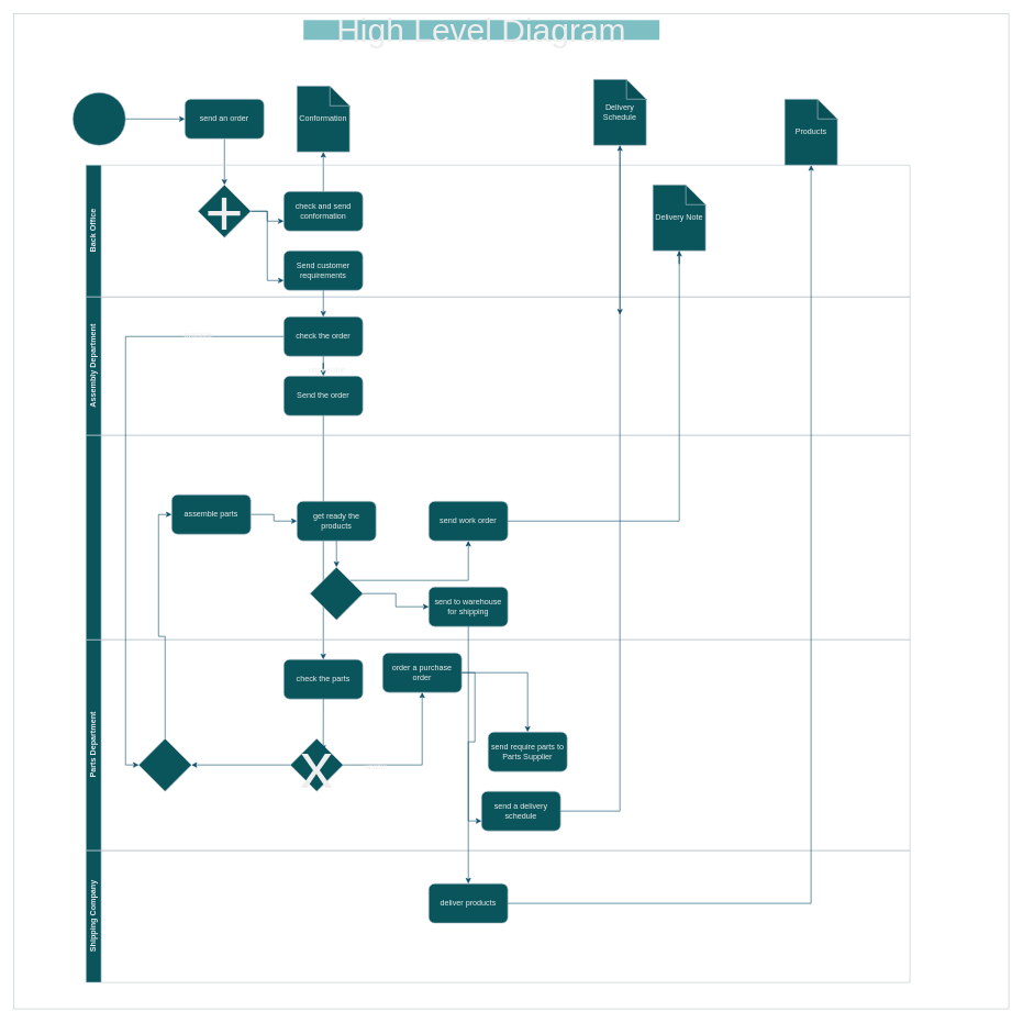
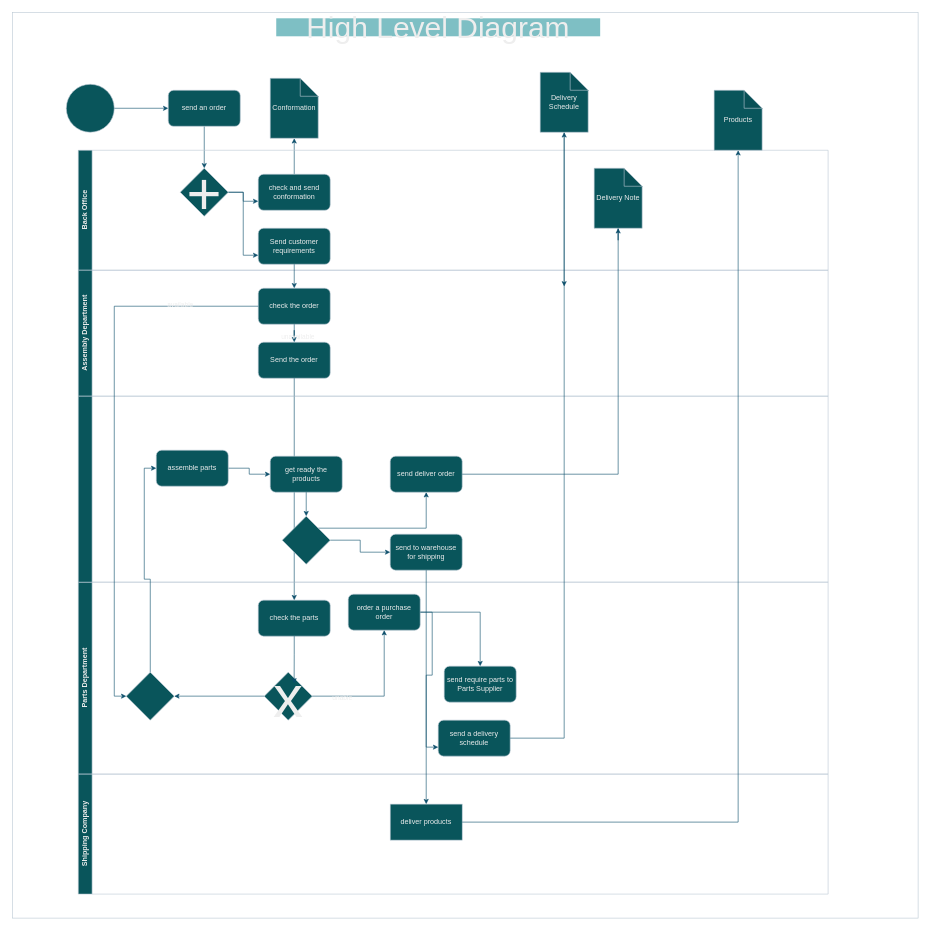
  <mxCell id="0" />
  <mxCell id="1" parent="0" />
  <mxCell id="2" value="" style="whiteSpace=wrap;html=1;aspect=fixed;labelBackgroundColor=none;fillColor=none;strokeColor=#BAC8D3;fontColor=#EEEEEE;" vertex="1" parent="1"><mxGeometry x="20" y="20" width="1510" height="1510" as="geometry" /></mxCell>
  <mxCell id="3" style="edgeStyle=orthogonalEdgeStyle;rounded=0;orthogonalLoop=1;jettySize=auto;html=1;labelBackgroundColor=none;fontColor=default;strokeColor=#0B4D6A;" edge="1" parent="1" source="4" target="6"><mxGeometry relative="1" as="geometry" /></mxCell>
  <mxCell id="4" value="" style="ellipse;whiteSpace=wrap;html=1;aspect=fixed;labelBackgroundColor=none;fillColor=#09555B;strokeColor=#BAC8D3;fontColor=#EEEEEE;" vertex="1" parent="1"><mxGeometry x="110" y="140" width="80" height="80" as="geometry" /></mxCell>
  <mxCell id="5" style="edgeStyle=orthogonalEdgeStyle;rounded=0;orthogonalLoop=1;jettySize=auto;html=1;entryX=0.5;entryY=0;entryDx=0;entryDy=0;labelBackgroundColor=none;fontColor=default;strokeColor=#0B4D6A;" edge="1" parent="1" source="6" target="14"><mxGeometry relative="1" as="geometry" /></mxCell>
  <mxCell id="6" value="send an order" style="rounded=1;whiteSpace=wrap;html=1;labelBackgroundColor=none;fillColor=#09555B;strokeColor=#BAC8D3;fontColor=#EEEEEE;" vertex="1" parent="1"><mxGeometry x="280" y="150" width="120" height="60" as="geometry" /></mxCell>
  <mxCell id="7" style="edgeStyle=orthogonalEdgeStyle;rounded=0;orthogonalLoop=1;jettySize=auto;html=1;labelBackgroundColor=none;fontColor=default;strokeColor=#0B4D6A;" edge="1" parent="1" source="9" target="20"><mxGeometry relative="1" as="geometry"><mxPoint x="490" y="200" as="targetPoint" /></mxGeometry></mxCell>
  <mxCell id="8" value="Back Office" style="swimlane;horizontal=0;whiteSpace=wrap;html=1;labelBackgroundColor=none;fillColor=#09555B;strokeColor=#BAC8D3;fontColor=#EEEEEE;" vertex="1" parent="1"><mxGeometry x="130" y="250" width="1250" height="200" as="geometry" /></mxCell>
  <mxCell id="9" value="check and send conformation" style="rounded=1;whiteSpace=wrap;html=1;labelBackgroundColor=none;fillColor=#09555B;strokeColor=#BAC8D3;fontColor=#EEEEEE;" vertex="1" parent="8"><mxGeometry x="300" y="40" width="120" height="60" as="geometry" /></mxCell>
  <mxCell id="10" style="edgeStyle=orthogonalEdgeStyle;rounded=0;orthogonalLoop=1;jettySize=auto;html=1;exitX=0.5;exitY=1;exitDx=0;exitDy=0;labelBackgroundColor=none;fontColor=default;strokeColor=#0B4D6A;" edge="1" parent="8" source="9" target="9"><mxGeometry relative="1" as="geometry" /></mxCell>
  <mxCell id="11" value="Send customer requirements" style="rounded=1;whiteSpace=wrap;html=1;labelBackgroundColor=none;fillColor=#09555B;strokeColor=#BAC8D3;fontColor=#EEEEEE;" vertex="1" parent="8"><mxGeometry x="300" y="130" width="120" height="60" as="geometry" /></mxCell>
  <mxCell id="12" style="edgeStyle=orthogonalEdgeStyle;rounded=0;orthogonalLoop=1;jettySize=auto;html=1;entryX=0;entryY=0.75;entryDx=0;entryDy=0;labelBackgroundColor=none;fontColor=default;strokeColor=#0B4D6A;" edge="1" parent="8" source="14" target="9"><mxGeometry relative="1" as="geometry" /></mxCell>
  <mxCell id="13" style="edgeStyle=orthogonalEdgeStyle;rounded=0;orthogonalLoop=1;jettySize=auto;html=1;entryX=0;entryY=0.75;entryDx=0;entryDy=0;labelBackgroundColor=none;fontColor=default;strokeColor=#0B4D6A;" edge="1" parent="8" source="14" target="11"><mxGeometry relative="1" as="geometry" /></mxCell>
  <mxCell id="14" value="&lt;font style=&quot;font-size: 100px;&quot;&gt;+&lt;/font&gt;" style="rhombus;whiteSpace=wrap;html=1;labelBackgroundColor=none;fillColor=#09555B;strokeColor=#BAC8D3;fontColor=#EEEEEE;" vertex="1" parent="8"><mxGeometry x="170" y="30" width="80" height="80" as="geometry" /></mxCell>
  <mxCell id="15" value="Assembly Department" style="swimlane;horizontal=0;whiteSpace=wrap;html=1;labelBackgroundColor=none;fillColor=#09555B;strokeColor=#BAC8D3;fontColor=#EEEEEE;" vertex="1" parent="1"><mxGeometry x="130" y="450" width="1250" height="210" as="geometry" /></mxCell>
  <mxCell id="16" value="check the order" style="rounded=1;whiteSpace=wrap;html=1;labelBackgroundColor=none;fillColor=#09555B;strokeColor=#BAC8D3;fontColor=#EEEEEE;" vertex="1" parent="15"><mxGeometry x="300" y="30" width="120" height="60" as="geometry" /></mxCell>
  <mxCell id="17" value="Send the order" style="rounded=1;whiteSpace=wrap;html=1;labelBackgroundColor=none;fillColor=#09555B;strokeColor=#BAC8D3;fontColor=#EEEEEE;" vertex="1" parent="15"><mxGeometry x="300" y="120" width="120" height="60" as="geometry" /></mxCell>
  <mxCell id="18" style="edgeStyle=orthogonalEdgeStyle;rounded=0;orthogonalLoop=1;jettySize=auto;html=1;labelBackgroundColor=none;fontColor=default;strokeColor=#0B4D6A;" edge="1" parent="15" source="16" target="17"><mxGeometry relative="1" as="geometry"><mxPoint x="230" y="130" as="targetPoint" /></mxGeometry></mxCell>
  <mxCell id="19" value="unavailable" style="edgeLabel;html=1;align=center;verticalAlign=middle;resizable=0;points=[];labelBackgroundColor=none;fontColor=#EEEEEE;" vertex="1" connectable="0" parent="18"><mxGeometry x="-0.215" y="-5" relative="1" as="geometry"><mxPoint as="offset" /></mxGeometry></mxCell>
  <mxCell id="20" value="Conformation" style="shape=note;whiteSpace=wrap;html=1;backgroundOutline=1;darkOpacity=0.05;labelBackgroundColor=none;fillColor=#09555B;strokeColor=#BAC8D3;fontColor=#EEEEEE;" vertex="1" parent="1"><mxGeometry x="450" y="130" width="80" height="100" as="geometry" /></mxCell>
  <mxCell id="21" value="" style="edgeStyle=orthogonalEdgeStyle;rounded=0;orthogonalLoop=1;jettySize=auto;html=1;labelBackgroundColor=none;fontColor=default;strokeColor=#0B4D6A;" edge="1" parent="1" source="11" target="16"><mxGeometry relative="1" as="geometry" /></mxCell>
  <mxCell id="22" value="Parts Department" style="swimlane;horizontal=0;whiteSpace=wrap;html=1;labelBackgroundColor=none;fillColor=#09555B;strokeColor=#BAC8D3;fontColor=#EEEEEE;" vertex="1" parent="1"><mxGeometry x="130" y="970" width="1250" height="320" as="geometry" /></mxCell>
  <mxCell id="23" value="check the parts" style="rounded=1;whiteSpace=wrap;html=1;labelBackgroundColor=none;fillColor=#09555B;strokeColor=#BAC8D3;fontColor=#EEEEEE;" vertex="1" parent="22"><mxGeometry x="300" y="30" width="120" height="60" as="geometry" /></mxCell>
  <mxCell id="24" value="send require parts to Parts Supplier" style="rounded=1;whiteSpace=wrap;html=1;labelBackgroundColor=none;fillColor=#09555B;strokeColor=#BAC8D3;fontColor=#EEEEEE;" vertex="1" parent="22"><mxGeometry x="610" y="140" width="120" height="60" as="geometry" /></mxCell>
  <mxCell id="25" style="edgeStyle=orthogonalEdgeStyle;rounded=0;orthogonalLoop=1;jettySize=auto;html=1;entryX=1;entryY=0.5;entryDx=0;entryDy=0;labelBackgroundColor=none;fontColor=default;strokeColor=#0B4D6A;" edge="1" parent="22" source="26" target="30"><mxGeometry relative="1" as="geometry"><mxPoint x="170" y="190.0" as="targetPoint" /></mxGeometry></mxCell>
  <mxCell id="26" value="&lt;font style=&quot;font-size: 100px;&quot;&gt;x&lt;/font&gt;" style="rhombus;whiteSpace=wrap;html=1;labelBackgroundColor=none;fillColor=#09555B;strokeColor=#BAC8D3;fontColor=#EEEEEE;" vertex="1" parent="22"><mxGeometry x="310" y="150" width="80" height="80" as="geometry" /></mxCell>
  <mxCell id="27" style="edgeStyle=orthogonalEdgeStyle;rounded=0;orthogonalLoop=1;jettySize=auto;html=1;entryX=0.623;entryY=0.234;entryDx=0;entryDy=0;entryPerimeter=0;labelBackgroundColor=none;fontColor=default;strokeColor=#0B4D6A;" edge="1" parent="22" source="23" target="26"><mxGeometry relative="1" as="geometry" /></mxCell>
  <mxCell id="28" style="edgeStyle=orthogonalEdgeStyle;rounded=0;orthogonalLoop=1;jettySize=auto;html=1;labelBackgroundColor=none;fontColor=default;strokeColor=#0B4D6A;" edge="1" parent="22" source="53"><mxGeometry relative="1" as="geometry"><mxPoint x="810" y="-493.077" as="targetPoint" /></mxGeometry></mxCell>
  <mxCell id="29" value="send a delivery schedule" style="rounded=1;whiteSpace=wrap;html=1;labelBackgroundColor=none;fillColor=#09555B;strokeColor=#BAC8D3;fontColor=#EEEEEE;" vertex="1" parent="22"><mxGeometry x="600" y="230" width="120" height="60" as="geometry" /></mxCell>
  <mxCell id="30" value="" style="rhombus;whiteSpace=wrap;html=1;labelBackgroundColor=none;fillColor=#09555B;strokeColor=#BAC8D3;fontColor=#EEEEEE;" vertex="1" parent="22"><mxGeometry x="80" y="150" width="80" height="80" as="geometry" /></mxCell>
  <mxCell id="31" style="edgeStyle=orthogonalEdgeStyle;rounded=0;orthogonalLoop=1;jettySize=auto;html=1;entryX=0.5;entryY=0;entryDx=0;entryDy=0;labelBackgroundColor=none;fontColor=default;strokeColor=#0B4D6A;" edge="1" parent="1" source="17" target="23"><mxGeometry relative="1" as="geometry" /></mxCell>
  <mxCell id="32" value="" style="swimlane;horizontal=0;whiteSpace=wrap;html=1;labelBackgroundColor=none;fillColor=#09555B;strokeColor=#BAC8D3;fontColor=#EEEEEE;" vertex="1" parent="1"><mxGeometry x="130" y="660" width="1250" height="310" as="geometry" /></mxCell>
  <mxCell id="33" value="" style="edgeStyle=orthogonalEdgeStyle;rounded=0;orthogonalLoop=1;jettySize=auto;html=1;labelBackgroundColor=none;fontColor=default;strokeColor=#0B4D6A;" edge="1" parent="32" source="34" target="36"><mxGeometry relative="1" as="geometry" /></mxCell>
  <mxCell id="34" value="assemble parts" style="rounded=1;whiteSpace=wrap;html=1;labelBackgroundColor=none;fillColor=#09555B;strokeColor=#BAC8D3;fontColor=#EEEEEE;" vertex="1" parent="32"><mxGeometry x="130" y="90" width="120" height="60" as="geometry" /></mxCell>
  <mxCell id="35" value="" style="edgeStyle=orthogonalEdgeStyle;rounded=0;orthogonalLoop=1;jettySize=auto;html=1;exitX=1;exitY=0;exitDx=0;exitDy=0;labelBackgroundColor=none;fontColor=default;strokeColor=#0B4D6A;" edge="1" parent="32" source="40" target="37"><mxGeometry relative="1" as="geometry" /></mxCell>
  <mxCell id="36" value="get ready the products" style="rounded=1;whiteSpace=wrap;html=1;labelBackgroundColor=none;fillColor=#09555B;strokeColor=#BAC8D3;fontColor=#EEEEEE;" vertex="1" parent="32"><mxGeometry x="320" y="100" width="120" height="60" as="geometry" /></mxCell>
- <mxCell id="37" value="send work order" style="rounded=1;whiteSpace=wrap;html=1;labelBackgroundColor=none;fillColor=#09555B;strokeColor=#BAC8D3;fontColor=#EEEEEE;" vertex="1" parent="32"><mxGeometry x="520" y="100" width="120" height="60" as="geometry" /></mxCell>
+ <mxCell id="37" value="send deliver order" style="rounded=1;whiteSpace=wrap;html=1;labelBackgroundColor=none;fillColor=#09555B;strokeColor=#BAC8D3;fontColor=#EEEEEE;" vertex="1" parent="32"><mxGeometry x="520" y="100" width="120" height="60" as="geometry" /></mxCell>
  <mxCell id="38" value="send to warehouse for shipping" style="rounded=1;whiteSpace=wrap;html=1;labelBackgroundColor=none;fillColor=#09555B;strokeColor=#BAC8D3;fontColor=#EEEEEE;" vertex="1" parent="32"><mxGeometry x="520" y="230" width="120" height="60" as="geometry" /></mxCell>
  <mxCell id="39" style="edgeStyle=orthogonalEdgeStyle;rounded=0;orthogonalLoop=1;jettySize=auto;html=1;labelBackgroundColor=none;fontColor=default;strokeColor=#0B4D6A;" edge="1" parent="32" source="40" target="38"><mxGeometry relative="1" as="geometry"><mxPoint x="380" y="230" as="targetPoint" /></mxGeometry></mxCell>
  <mxCell id="40" value="" style="rhombus;whiteSpace=wrap;html=1;labelBackgroundColor=none;fillColor=#09555B;strokeColor=#BAC8D3;fontColor=#EEEEEE;" vertex="1" parent="32"><mxGeometry x="340" y="200" width="80" height="80" as="geometry" /></mxCell>
  <mxCell id="41" value="" style="edgeStyle=orthogonalEdgeStyle;rounded=0;orthogonalLoop=1;jettySize=auto;html=1;labelBackgroundColor=none;fontColor=default;strokeColor=#0B4D6A;" edge="1" parent="32" source="36" target="40"><mxGeometry relative="1" as="geometry"><mxPoint x="720" y="1280" as="targetPoint" /><mxPoint x="610" y="1180" as="sourcePoint" /></mxGeometry></mxCell>
  <mxCell id="42" value="" style="edgeStyle=orthogonalEdgeStyle;rounded=0;orthogonalLoop=1;jettySize=auto;html=1;labelBackgroundColor=none;fontColor=default;strokeColor=#0B4D6A;" edge="1" parent="1" source="59"><mxGeometry relative="1" as="geometry"><mxPoint x="1030" y="370" as="targetPoint" /></mxGeometry></mxCell>
  <mxCell id="43" value="Shipping Company" style="swimlane;horizontal=0;whiteSpace=wrap;html=1;labelBackgroundColor=none;fillColor=#09555B;strokeColor=#BAC8D3;fontColor=#EEEEEE;" vertex="1" parent="1"><mxGeometry x="130" y="1290" width="1250" height="200" as="geometry" /></mxCell>
- <mxCell id="44" value="deliver products" style="rounded=1;whiteSpace=wrap;html=1;labelBackgroundColor=none;fillColor=#09555B;strokeColor=#BAC8D3;fontColor=#EEEEEE;" vertex="1" parent="43"><mxGeometry x="520" y="50" width="120" height="60" as="geometry" /></mxCell>
+ <mxCell id="44" value="deliver products" style="whiteSpace=wrap;html=1;labelBackgroundColor=none;fillColor=#09555B;strokeColor=#BAC8D3;fontColor=#EEEEEE;rounded=0;" vertex="1" parent="43"><mxGeometry x="520" y="50" width="120" height="60" as="geometry" /></mxCell>
  <mxCell id="45" value="Products" style="shape=note;whiteSpace=wrap;html=1;backgroundOutline=1;darkOpacity=0.05;labelBackgroundColor=none;fillColor=#09555B;strokeColor=#BAC8D3;fontColor=#EEEEEE;" vertex="1" parent="1"><mxGeometry x="1190" y="150" width="80" height="100" as="geometry" /></mxCell>
  <mxCell id="46" style="edgeStyle=orthogonalEdgeStyle;rounded=0;orthogonalLoop=1;jettySize=auto;html=1;labelBackgroundColor=none;fontColor=default;strokeColor=#0B4D6A;" edge="1" parent="1" source="44" target="45"><mxGeometry relative="1" as="geometry"><mxPoint x="820" y="200" as="targetPoint" /></mxGeometry></mxCell>
  <mxCell id="47" style="edgeStyle=orthogonalEdgeStyle;rounded=0;orthogonalLoop=1;jettySize=auto;html=1;entryX=0;entryY=0.5;entryDx=0;entryDy=0;labelBackgroundColor=none;fontColor=default;strokeColor=#0B4D6A;" edge="1" parent="1" source="30" target="34"><mxGeometry relative="1" as="geometry" /></mxCell>
  <mxCell id="48" style="edgeStyle=orthogonalEdgeStyle;rounded=0;orthogonalLoop=1;jettySize=auto;html=1;entryX=0;entryY=0.75;entryDx=0;entryDy=0;labelBackgroundColor=none;fontColor=default;strokeColor=#0B4D6A;" edge="1" parent="1" source="49" target="29"><mxGeometry relative="1" as="geometry" /></mxCell>
  <mxCell id="49" value="order a purchase order" style="rounded=1;whiteSpace=wrap;html=1;labelBackgroundColor=none;fillColor=#09555B;strokeColor=#BAC8D3;fontColor=#EEEEEE;" vertex="1" parent="1"><mxGeometry x="580" y="990" width="120" height="60" as="geometry" /></mxCell>
  <mxCell id="50" value="" style="edgeStyle=orthogonalEdgeStyle;rounded=0;orthogonalLoop=1;jettySize=auto;html=1;labelBackgroundColor=none;fontColor=default;strokeColor=#0B4D6A;" edge="1" parent="1" source="49" target="24"><mxGeometry relative="1" as="geometry" /></mxCell>
  <mxCell id="51" value="" style="edgeStyle=orthogonalEdgeStyle;rounded=0;orthogonalLoop=1;jettySize=auto;html=1;labelBackgroundColor=none;fontColor=default;strokeColor=#0B4D6A;" edge="1" parent="1" source="26" target="49"><mxGeometry relative="1" as="geometry" /></mxCell>
  <mxCell id="52" value="unable" style="edgeLabel;html=1;align=center;verticalAlign=middle;resizable=0;points=[];labelBackgroundColor=none;fontColor=#EEEEEE;" vertex="1" connectable="0" parent="51"><mxGeometry x="-0.57" y="-2" relative="1" as="geometry"><mxPoint as="offset" /></mxGeometry></mxCell>
  <mxCell id="53" value="Delivery Schedule" style="shape=note;whiteSpace=wrap;html=1;backgroundOutline=1;darkOpacity=0.05;labelBackgroundColor=none;fillColor=#09555B;strokeColor=#BAC8D3;fontColor=#EEEEEE;" vertex="1" parent="1"><mxGeometry x="900" y="120" width="80" height="100" as="geometry" /></mxCell>
  <mxCell id="54" value="" style="edgeStyle=orthogonalEdgeStyle;rounded=0;orthogonalLoop=1;jettySize=auto;html=1;labelBackgroundColor=none;fontColor=default;strokeColor=#0B4D6A;" edge="1" parent="1" source="29" target="53"><mxGeometry relative="1" as="geometry"><mxPoint x="1110" y="896.923" as="targetPoint" /><mxPoint x="1020" y="1650" as="sourcePoint" /></mxGeometry></mxCell>
  <mxCell id="55" value="" style="edgeStyle=orthogonalEdgeStyle;rounded=0;orthogonalLoop=1;jettySize=auto;html=1;entryX=0;entryY=0.5;entryDx=0;entryDy=0;labelBackgroundColor=none;fontColor=default;strokeColor=#0B4D6A;" edge="1" parent="1" source="16" target="30"><mxGeometry relative="1" as="geometry"><mxPoint x="430" y="510" as="sourcePoint" /><mxPoint x="290" y="1110" as="targetPoint" /></mxGeometry></mxCell>
  <mxCell id="56" value="available" style="edgeLabel;html=1;align=center;verticalAlign=middle;resizable=0;points=[];labelBackgroundColor=none;fontColor=#EEEEEE;" vertex="1" connectable="0" parent="55"><mxGeometry x="-0.712" y="-3" relative="1" as="geometry"><mxPoint as="offset" /></mxGeometry></mxCell>
  <mxCell id="57" style="edgeStyle=orthogonalEdgeStyle;rounded=0;orthogonalLoop=1;jettySize=auto;html=1;entryX=0.5;entryY=0;entryDx=0;entryDy=0;labelBackgroundColor=none;fontColor=default;strokeColor=#0B4D6A;" edge="1" parent="1" source="38" target="44"><mxGeometry relative="1" as="geometry" /></mxCell>
  <mxCell id="58" value="" style="edgeStyle=orthogonalEdgeStyle;rounded=0;orthogonalLoop=1;jettySize=auto;html=1;labelBackgroundColor=none;fontColor=default;strokeColor=#0B4D6A;" edge="1" parent="1" source="37" target="59"><mxGeometry relative="1" as="geometry"><mxPoint x="770" y="1110" as="sourcePoint" /><mxPoint x="1030" y="370" as="targetPoint" /></mxGeometry></mxCell>
  <mxCell id="59" value="Delivery Note" style="shape=note;whiteSpace=wrap;html=1;backgroundOutline=1;darkOpacity=0.05;labelBackgroundColor=none;fillColor=#09555B;strokeColor=#BAC8D3;fontColor=#EEEEEE;" vertex="1" parent="1"><mxGeometry x="990" y="280" width="80" height="100" as="geometry" /></mxCell>
  <mxCell id="60" value="&lt;font style=&quot;font-size: 50px;&quot;&gt;High Level Diagram&lt;/font&gt;" style="text;html=1;strokeColor=none;fillColor=#7ebfc4;align=center;verticalAlign=middle;whiteSpace=wrap;rounded=0;labelBackgroundColor=none;fontColor=#EEEEEE;" vertex="1" parent="1"><mxGeometry x="460" y="30" width="540" height="30" as="geometry" /></mxCell>
